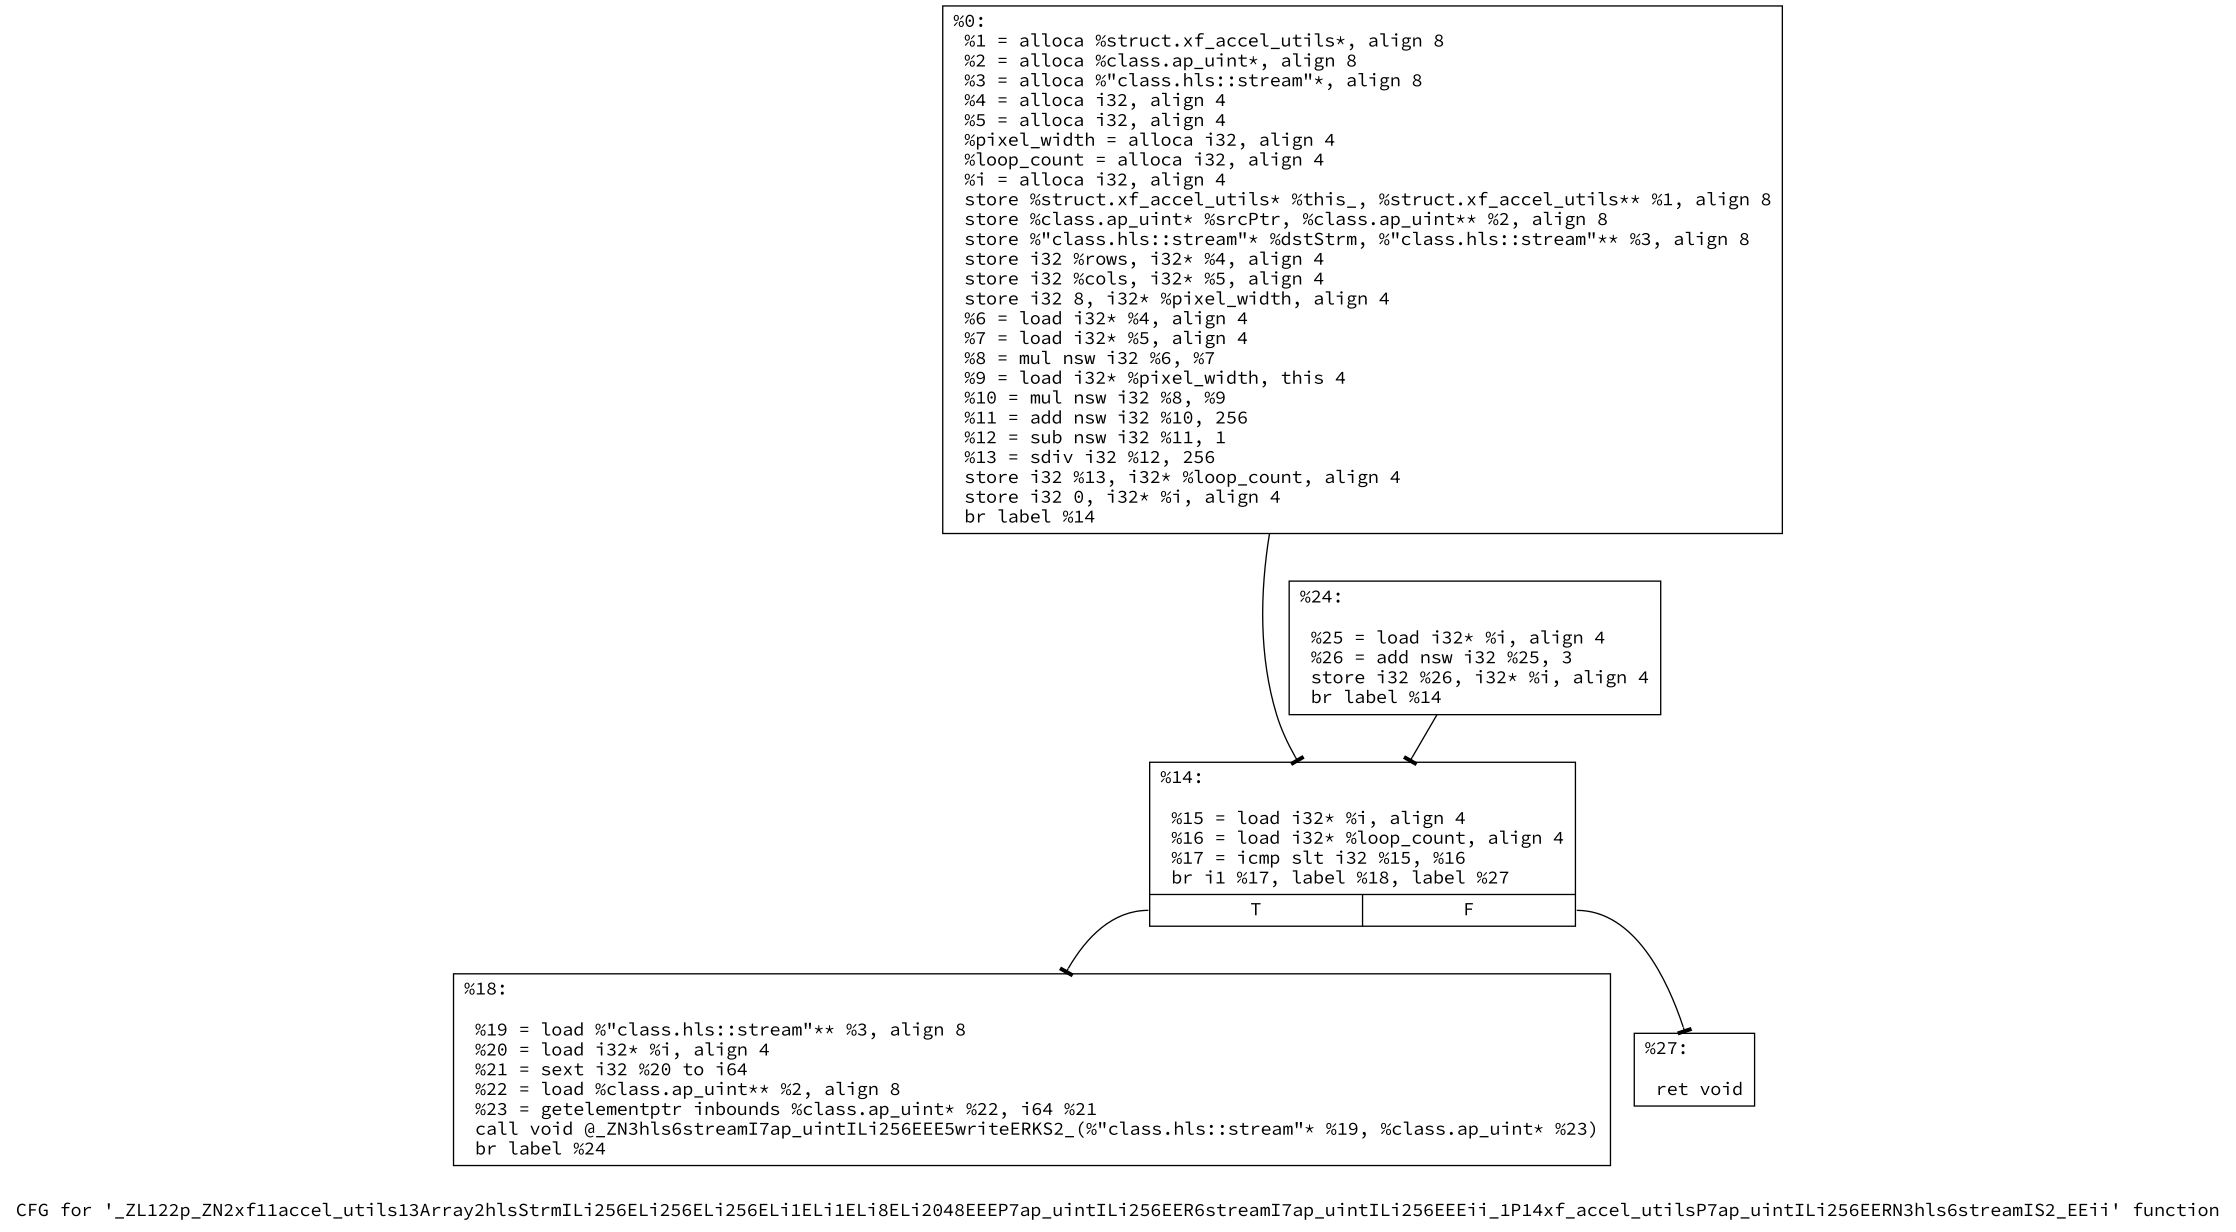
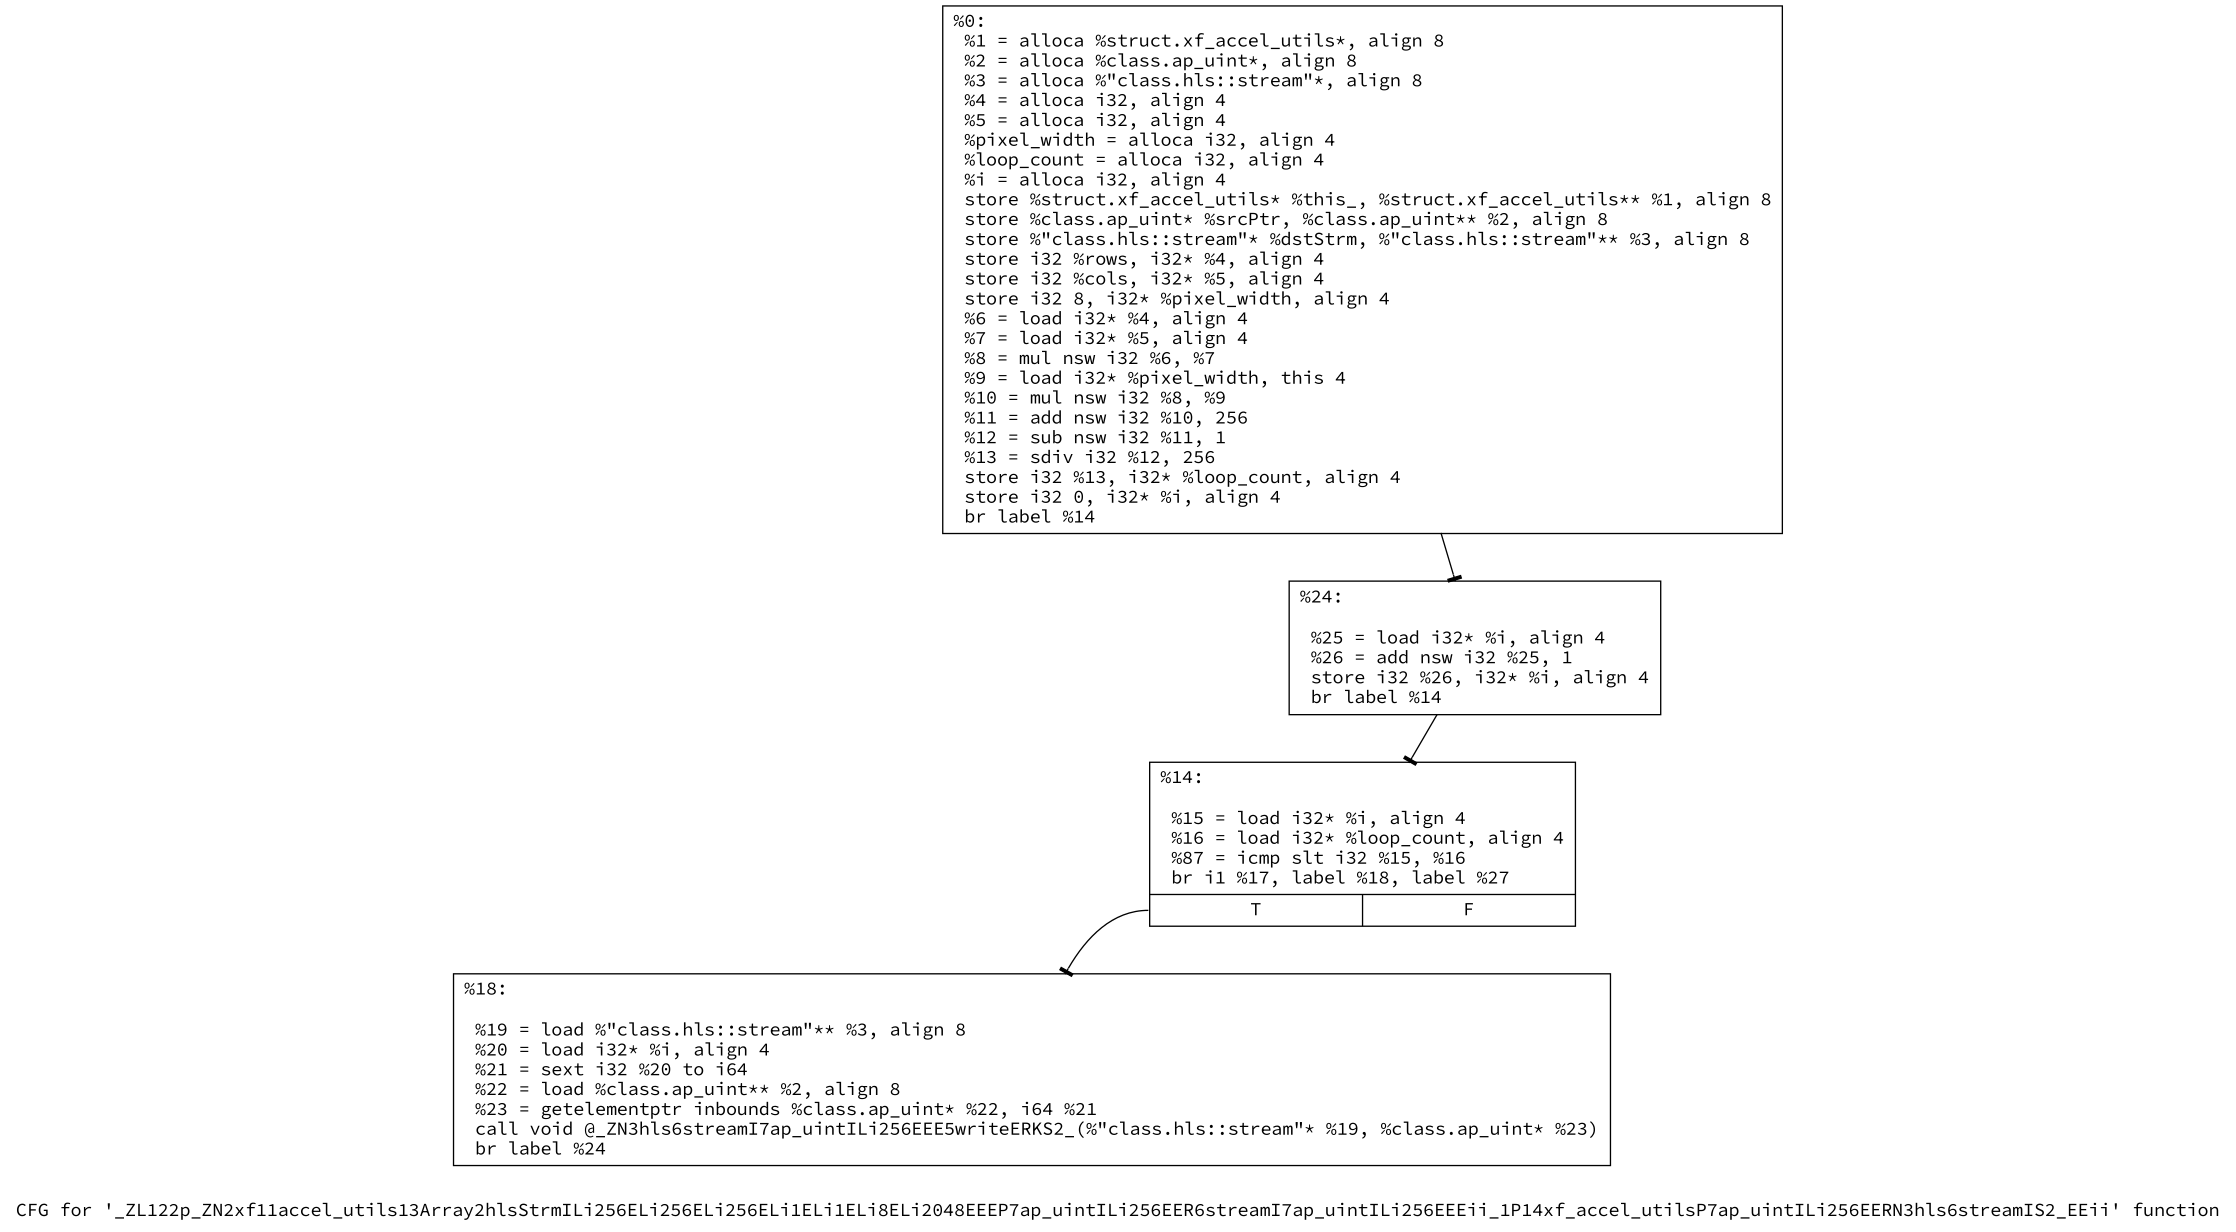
  digraph {
    fontname="Source Code Pro"
    label="CFG for '_ZL122p_ZN2xf11accel_utils13Array2hlsStrmILi256ELi256ELi256ELi1ELi1ELi8ELi2048EEEP7ap_uintILi256EER6streamI7ap_uintILi256EEEii_1P14xf_accel_utilsP7ap_uintILi256EERN3hls6streamIS2_EEii' function"
    node [fontname="Source Code Pro" shape=record]
    edge [arrowhead=tee fontname="Source Code Pro"]
    n1 [label="{%0:\l  %1 = alloca %struct.xf_accel_utils*, align 8\l  %2 = alloca %class.ap_uint*, align 8\l  %3 = alloca %\"class.hls::stream\"*, align 8\l  %4 = alloca i32, align 4\l  %5 = alloca i32, align 4\l  %pixel_width = alloca i32, align 4\l  %loop_count = alloca i32, align 4\l  %i = alloca i32, align 4\l  store %struct.xf_accel_utils* %this_, %struct.xf_accel_utils** %1, align 8\l  store %class.ap_uint* %srcPtr, %class.ap_uint** %2, align 8\l  store %\"class.hls::stream\"* %dstStrm, %\"class.hls::stream\"** %3, align 8\l  store i32 %rows, i32* %4, align 4\l  store i32 %cols, i32* %5, align 4\l  store i32 8, i32* %pixel_width, align 4\l  %6 = load i32* %4, align 4\l  %7 = load i32* %5, align 4\l  %8 = mul nsw i32 %6, %7\l  %9 = load i32* %pixel_width, this 4\l  %10 = mul nsw i32 %8, %9\l  %11 = add nsw i32 %10, 256\l  %12 = sub nsw i32 %11, 1\l  %13 = sdiv i32 %12, 256\l  store i32 %13, i32* %loop_count, align 4\l  store i32 0, i32* %i, align 4\l  br label %14\l}"]
-   n2 [label="{%14:\l\l  %15 = load i32* %i, align 4\l  %16 = load i32* %loop_count, align 4\l  %17 = icmp slt i32 %15, %16\l  br i1 %17, label %18, label %27\l|{<s0>T|<s1>F}}"]
+   n2 [label="{%14:\l\l  %15 = load i32* %i, align 4\l  %16 = load i32* %loop_count, align 4\l  %87 = icmp slt i32 %15, %16\l  br i1 %17, label %18, label %27\l|{<s0>T|<s1>F}}"]
    n3 [label="{%18:\l\l  %19 = load %\"class.hls::stream\"** %3, align 8\l  %20 = load i32* %i, align 4\l  %21 = sext i32 %20 to i64\l  %22 = load %class.ap_uint** %2, align 8\l  %23 = getelementptr inbounds %class.ap_uint* %22, i64 %21\l  call void @_ZN3hls6streamI7ap_uintILi256EEE5writeERKS2_(%\"class.hls::stream\"* %19, %class.ap_uint* %23)\l  br label %24\l}"]
-   n4 [label="{%27:\l\l  ret void\l}"]
-   n5 [label="{%24:\l\l  %25 = load i32* %i, align 4\l  %26 = add nsw i32 %25, 3\l  store i32 %26, i32* %i, align 4\l  br label %14\l}"]
-   n1 -> n2
+   n5 [label="{%24:\l\l  %25 = load i32* %i, align 4\l  %26 = add nsw i32 %25, 1\l  store i32 %26, i32* %i, align 4\l  br label %14\l}"]
+   n1 -> n5
    n2 -> n3 [tailport=s0]
-   n2 -> n4 [tailport=s1]
    n5 -> n2
  }
